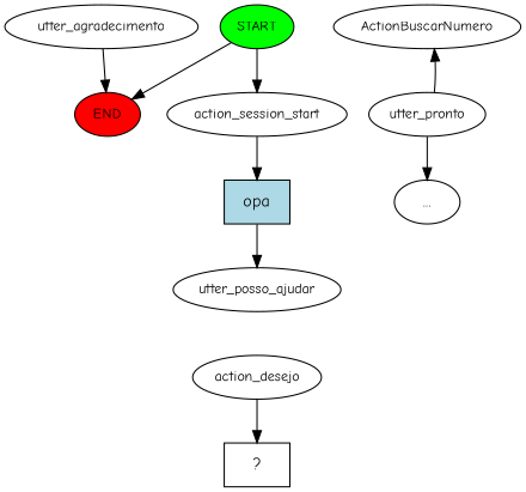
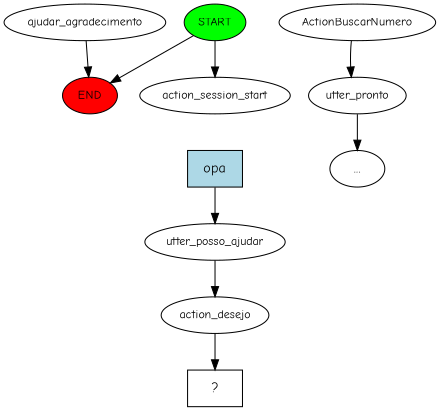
  digraph {
    fontname="Comic Neue"
    node [fontname="Comic Neue" fontsize=12]
    edge [fontname="Comic Neue"]
    n1 [fillcolor=green label=START style=filled]
    n2 [fillcolor=red label=END style=filled]
    n3 [label=action_session_start]
    n4 [fillcolor=lightblue label=opa shape=rect style=filled fontsize=""]
    n5 [label=utter_posso_ajudar]
    n6 [label=action_desejo]
    n7 [label="  ?  " shape=rect fontsize=""]
    n8 [label=ActionBuscarNumero]
    n9 [label=utter_pronto]
    n10 [label="..." fontsize=""]
-   n11 [label=utter_agradecimento]
+   n11 [label=ajudar_agradecimento]
    n1 -> n2
    n1 -> n3
-   n3 -> n4
    n4 -> n5
+   n5 -> n6
    n6 -> n7
-   n9 -> n8
+   n8 -> n9
    n9 -> n10
    n11 -> n2
  }
